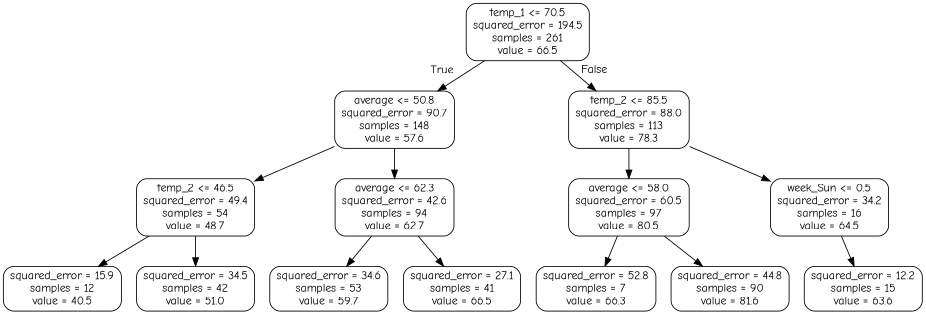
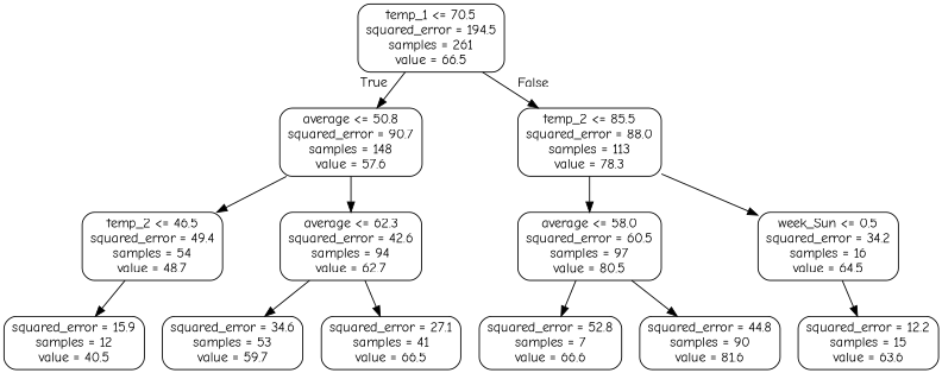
  digraph {
    fontname="Comic Neue"
    node [color=black fontname="Comic Neue" shape=box style=rounded]
    edge [fontname="Comic Neue"]
    n1 [label="temp_1 <= 70.5\nsquared_error = 194.5\nsamples = 261\nvalue = 66.5"]
    n2 [label="average <= 50.8\nsquared_error = 90.7\nsamples = 148\nvalue = 57.6"]
    n3 [label="temp_2 <= 85.5\nsquared_error = 88.0\nsamples = 113\nvalue = 78.3"]
    n4 [label="temp_2 <= 46.5\nsquared_error = 49.4\nsamples = 54\nvalue = 48.7"]
    n5 [label="average <= 62.3\nsquared_error = 42.6\nsamples = 94\nvalue = 62.7"]
    n6 [label="average <= 58.0\nsquared_error = 60.5\nsamples = 97\nvalue = 80.5"]
    n7 [label="week_Sun <= 0.5\nsquared_error = 34.2\nsamples = 16\nvalue = 64.5"]
    n8 [label="squared_error = 15.9\nsamples = 12\nvalue = 40.5"]
-   n9 [label="squared_error = 34.5\nsamples = 42\nvalue = 51.0"]
    n10 [label="squared_error = 34.6\nsamples = 53\nvalue = 59.7"]
    n11 [label="squared_error = 27.1\nsamples = 41\nvalue = 66.5"]
-   n12 [label="squared_error = 52.8\nsamples = 7\nvalue = 66.3"]
+   n12 [label="squared_error = 52.8\nsamples = 7\nvalue = 66.6"]
    n13 [label="squared_error = 44.8\nsamples = 90\nvalue = 81.6"]
    n14 [label="squared_error = 12.2\nsamples = 15\nvalue = 63.6"]
    n1 -> n2 [headlabel=True labelangle=45 labeldistance=2.5]
    n1 -> n3 [headlabel=False labelangle=-45 labeldistance=2.5]
    n2 -> n4
    n2 -> n5
    n3 -> n6
    n3 -> n7
    n4 -> n8
-   n4 -> n9
    n5 -> n10
    n5 -> n11
    n6 -> n12
    n6 -> n13
    n7 -> n14
  }
